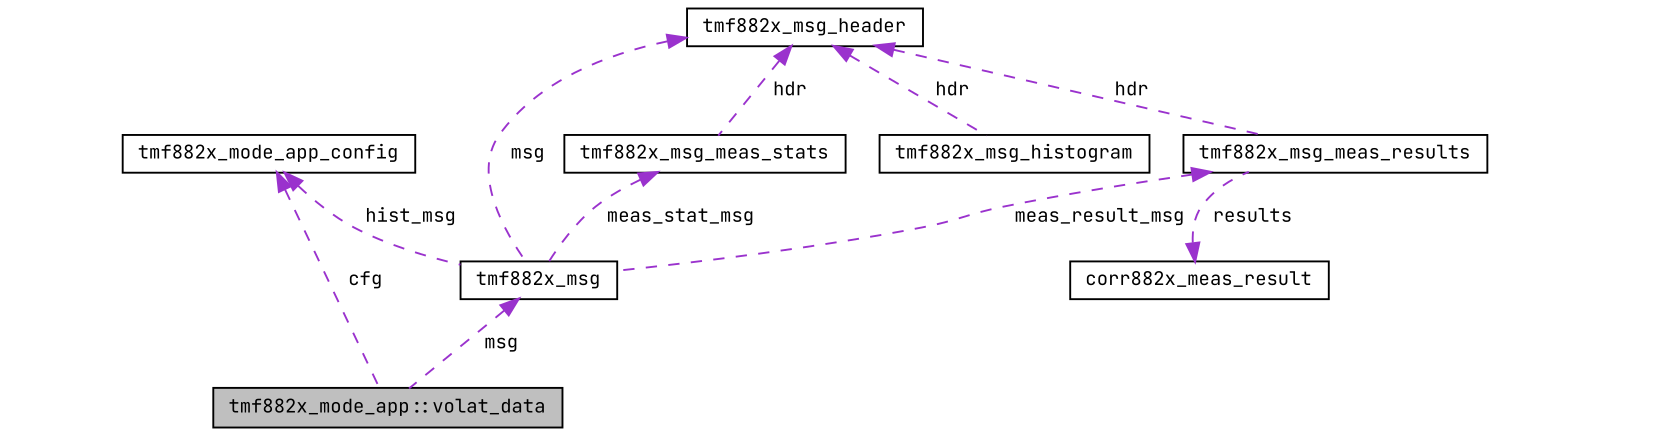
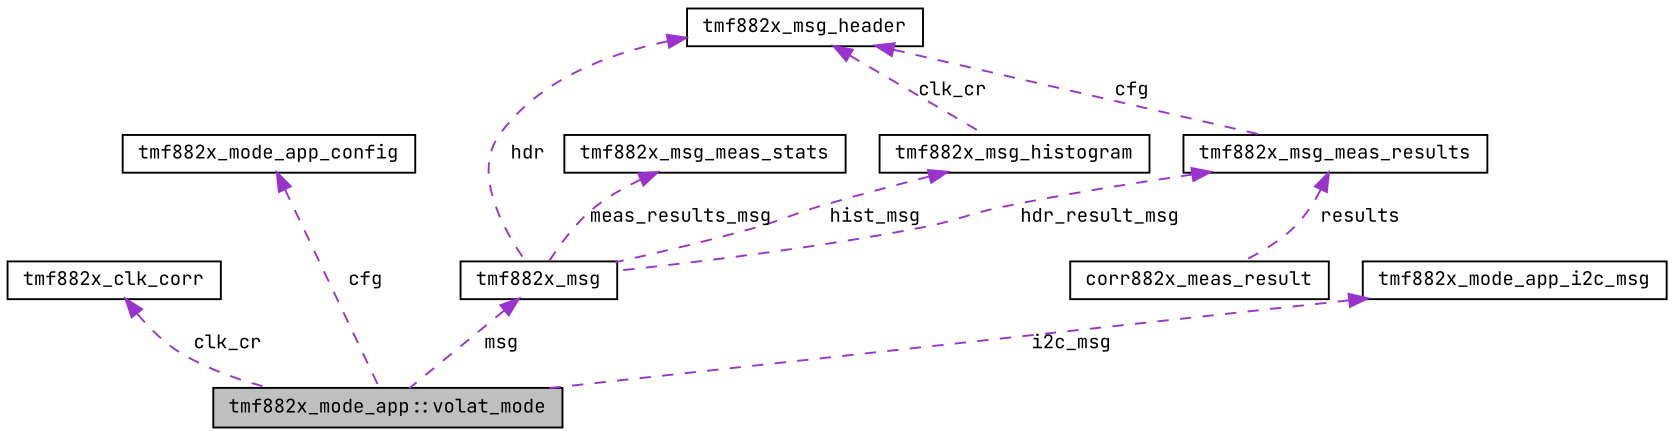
  digraph {
    fontname="JetBrains Mono"
    rankdir=TB
    node [color=black fillcolor=white fontname="JetBrains Mono" fontsize=10 shape=record style=filled]
    edge [color=darkorchid3 dir=back fontname="JetBrains Mono" fontsize=10 labelfontname=Helvetica labelfontsize=10 style=dashed]
-   n1 [fillcolor=grey75 fontcolor=black height=0.2 label="tmf882x_mode_app::volat_data" width=0.4]
+   n1 [fillcolor=grey75 fontcolor=black height=0.2 label="tmf882x_mode_app::volat_mode" width=0.4]
+   n2 [height=0.2 label=tmf882x_clk_corr width=0.4]
    n3 [height=0.2 label=tmf882x_mode_app_config width=0.4]
    n4 [height=0.2 label=tmf882x_msg width=0.4]
    n5 [height=0.2 label=tmf882x_msg_histogram width=0.4]
    n6 [height=0.2 label=tmf882x_msg_header width=0.4]
    n7 [height=0.2 label=tmf882x_msg_meas_results width=0.4]
    n8 [height=0.2 label=tmf882x_msg_meas_stats width=0.4]
    n9 [height=0.2 label=corr882x_meas_result width=0.4]
+   n10 [height=0.2 label=tmf882x_mode_app_i2c_msg width=0.4]
+   n2 -> n1 [label=" clk_cr"]
    n3 -> n1 [label=" cfg"]
    n4 -> n1 [label=" msg"]
-   n3 -> n4 [label=" hist_msg"]
-   n6 -> n4 [label=" msg"]
-   n6 -> n5 [label=" hdr"]
-   n6 -> n7 [label=" hdr"]
-   n6 -> n8 [label=" hdr"]
-   n7 -> n4 [label=" meas_result_msg"]
-   n8 -> n4 [label=" meas_stat_msg"]
-   n9 -> n7 [label=" results"]
+   n5 -> n4 [label=" hist_msg"]
+   n6 -> n4 [label=" hdr"]
+   n6 -> n5 [label=" clk_cr"]
+   n6 -> n7 [label=" cfg"]
+   n7 -> n4 [label=" hdr_result_msg"]
+   n8 -> n4 [label=" meas_results_msg"]
+   n7 -> n9 [label=" results"]
+   n10 -> n1 [label=" i2c_msg"]
  }
